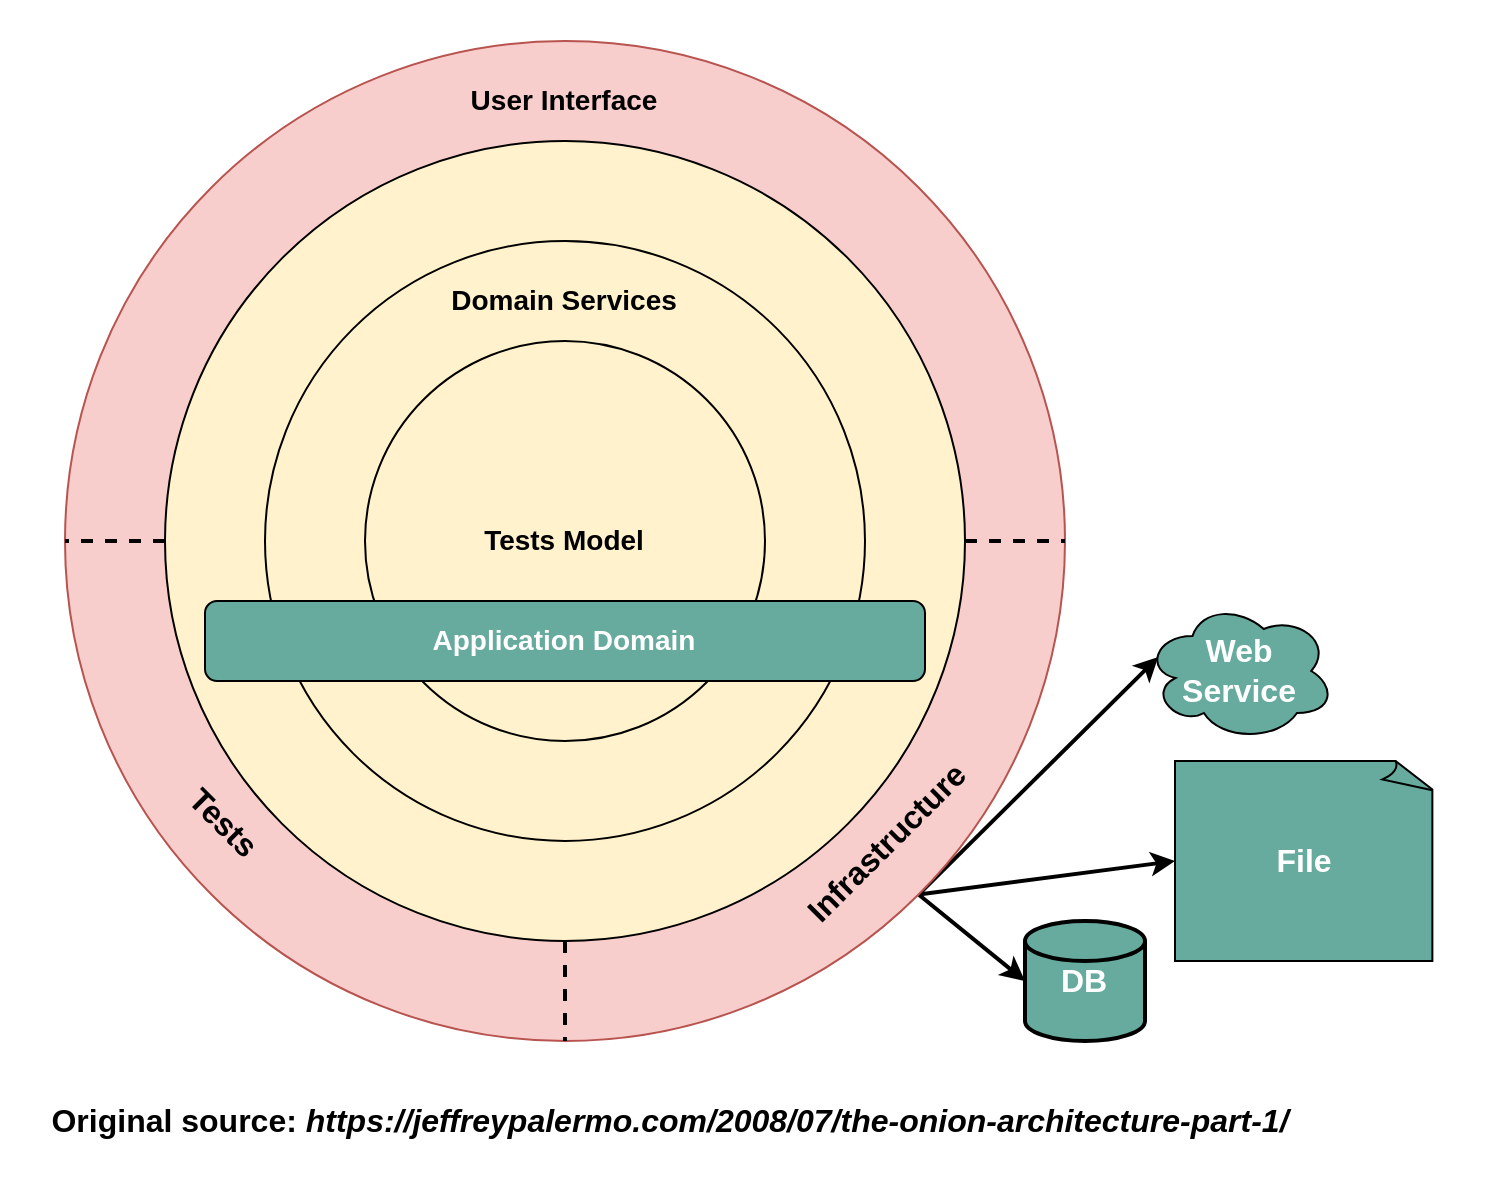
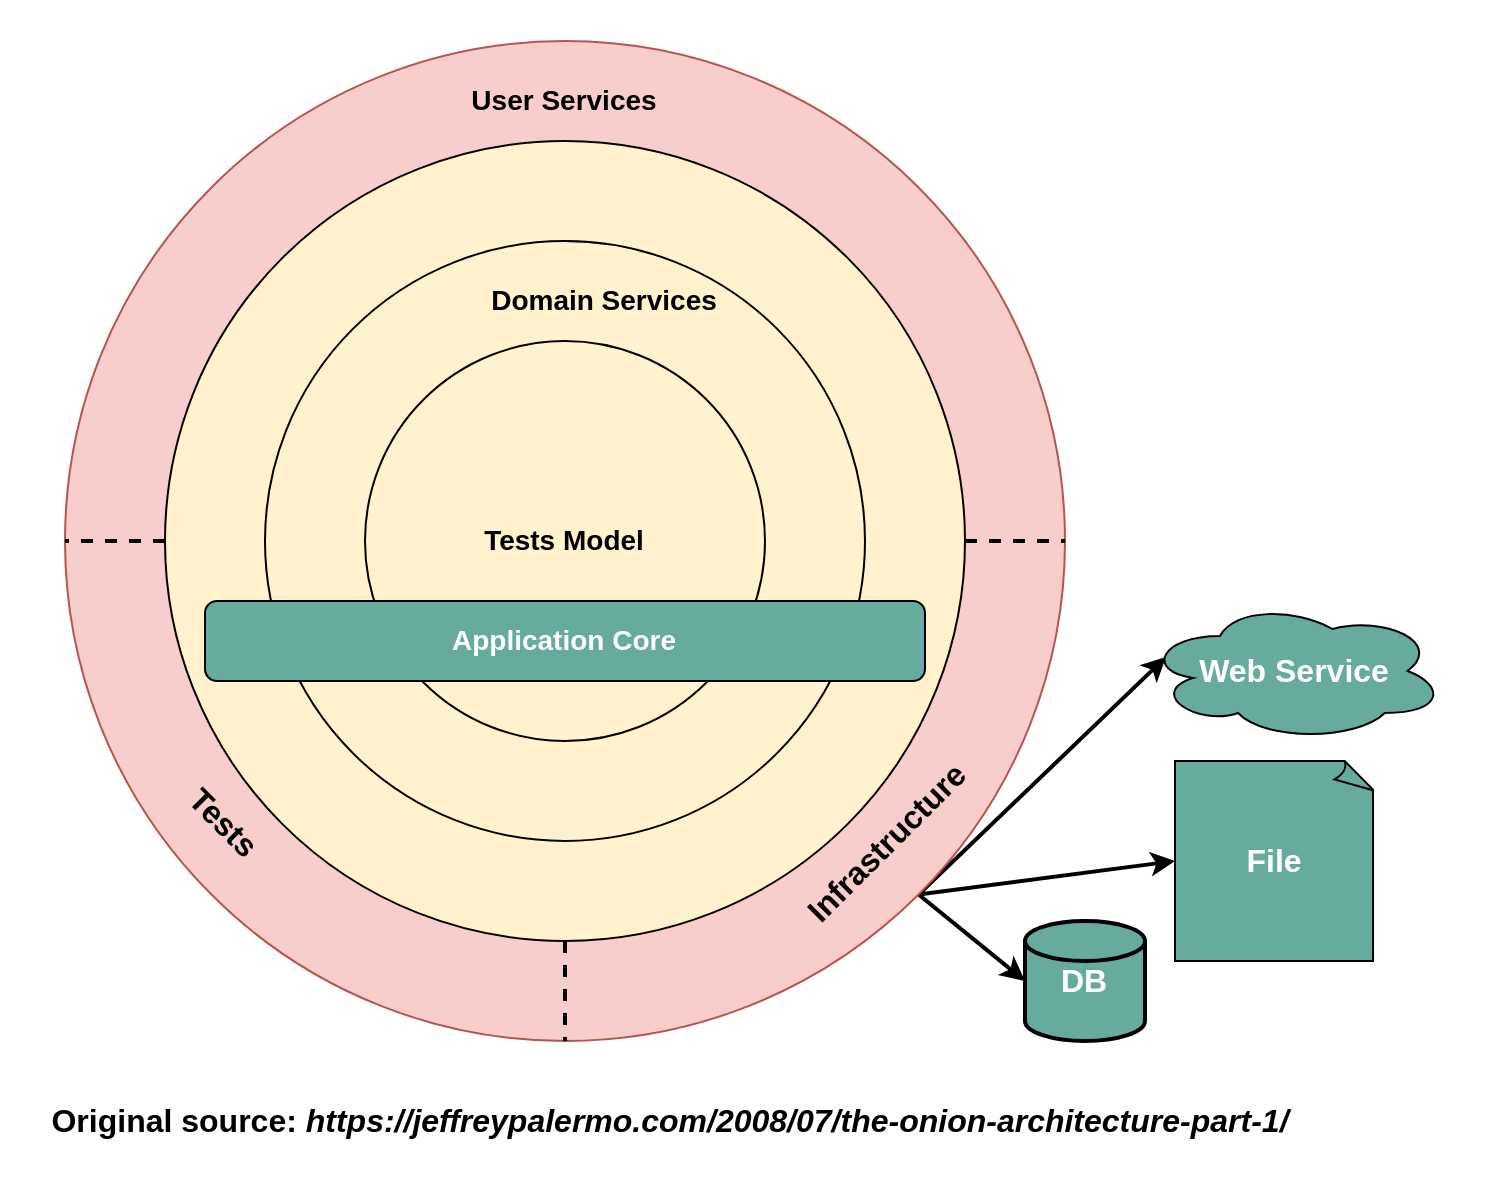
  <mxCell id="0" />
  <mxCell id="1" parent="0" />
  <mxCell id="2" style="edgeStyle=none;rounded=0;orthogonalLoop=1;jettySize=auto;html=1;exitX=1;exitY=1;exitDx=0;exitDy=0;entryX=0.07;entryY=0.4;entryDx=0;entryDy=0;entryPerimeter=0;endArrow=classic;endFill=1;strokeWidth=2;fontSize=16;fontColor=#000000;" parent="1" source="5" target="20" edge="1"><mxGeometry relative="1" as="geometry" /></mxCell>
  <mxCell id="3" style="edgeStyle=none;rounded=0;orthogonalLoop=1;jettySize=auto;html=1;exitX=1;exitY=1;exitDx=0;exitDy=0;entryX=0;entryY=0.5;entryDx=0;entryDy=0;entryPerimeter=0;endArrow=classic;endFill=1;strokeWidth=2;fontSize=16;fontColor=#000000;" parent="1" source="5" target="19" edge="1"><mxGeometry relative="1" as="geometry" /></mxCell>
  <mxCell id="4" style="edgeStyle=none;rounded=0;orthogonalLoop=1;jettySize=auto;html=1;exitX=1;exitY=1;exitDx=0;exitDy=0;entryX=0;entryY=0.5;entryDx=0;entryDy=0;entryPerimeter=0;endArrow=classic;endFill=1;strokeWidth=2;fontSize=16;fontColor=#000000;" parent="1" source="5" target="18" edge="1"><mxGeometry relative="1" as="geometry" /></mxCell>
  <mxCell id="5" value="" style="ellipse;whiteSpace=wrap;html=1;aspect=fixed;fillColor=#f8cecc;strokeColor=#b85450;" parent="1" vertex="1"><mxGeometry x="32" y="20" width="500" height="500" as="geometry" /></mxCell>
  <mxCell id="6" style="rounded=0;orthogonalLoop=1;jettySize=auto;html=1;exitX=0;exitY=0.5;exitDx=0;exitDy=0;endArrow=none;endFill=0;dashed=1;entryX=0;entryY=0.5;entryDx=0;entryDy=0;fontStyle=1;strokeWidth=2;" parent="1" source="9" target="5" edge="1"><mxGeometry relative="1" as="geometry"><mxPoint x="82" y="270" as="targetPoint" /></mxGeometry></mxCell>
  <mxCell id="7" style="edgeStyle=none;rounded=0;orthogonalLoop=1;jettySize=auto;html=1;exitX=0.5;exitY=1;exitDx=0;exitDy=0;dashed=1;endArrow=none;endFill=0;strokeWidth=2;" parent="1" source="9" target="5" edge="1"><mxGeometry relative="1" as="geometry" /></mxCell>
  <mxCell id="8" style="edgeStyle=none;rounded=0;orthogonalLoop=1;jettySize=auto;html=1;exitX=1;exitY=0.5;exitDx=0;exitDy=0;dashed=1;endArrow=none;endFill=0;strokeWidth=2;" parent="1" source="9" target="5" edge="1"><mxGeometry relative="1" as="geometry" /></mxCell>
  <mxCell id="9" value="" style="ellipse;whiteSpace=wrap;html=1;aspect=fixed;fillColor=#FFF2CC;" parent="1" vertex="1"><mxGeometry x="82" y="70" width="400" height="400" as="geometry" /></mxCell>
  <mxCell id="10" value="" style="ellipse;whiteSpace=wrap;html=1;aspect=fixed;fillColor=#FFF2CC;fontStyle=1;fontSize=14;" parent="1" vertex="1"><mxGeometry x="132" y="120" width="300" height="300" as="geometry" /></mxCell>
- <mxCell id="11" value="User Interface" style="text;html=1;strokeColor=none;fillColor=none;align=center;verticalAlign=middle;whiteSpace=wrap;rounded=0;fontStyle=1;fontSize=14;" parent="1" vertex="1"><mxGeometry x="222" y="40" width="120" height="20" as="geometry" /></mxCell>
+ <mxCell id="11" value="User Services" style="text;html=1;strokeColor=none;fillColor=none;align=center;verticalAlign=middle;whiteSpace=wrap;rounded=0;fontStyle=1;fontSize=14;" parent="1" vertex="1"><mxGeometry x="222" y="40" width="120" height="20" as="geometry" /></mxCell>
  <mxCell id="12" value="Tests" style="text;html=1;strokeColor=none;fillColor=none;align=center;verticalAlign=middle;whiteSpace=wrap;rounded=0;rotation=45;fontStyle=1;fontSize=16;" parent="1" vertex="1"><mxGeometry x="92" y="401" width="40" height="20" as="geometry" /></mxCell>
  <mxCell id="13" value="Infrastructure" style="text;html=1;strokeColor=none;fillColor=none;align=center;verticalAlign=middle;whiteSpace=wrap;rounded=0;rotation=315;fontStyle=1;fontSize=16;" parent="1" vertex="1"><mxGeometry x="423" y="411" width="40" height="20" as="geometry" /></mxCell>
  <mxCell id="14" value="Tests Model" style="ellipse;whiteSpace=wrap;html=1;aspect=fixed;fillColor=#FFF2CC;fontStyle=1;fontSize=14;" parent="1" vertex="1"><mxGeometry x="182" y="170" width="200" height="200" as="geometry" /></mxCell>
- <mxCell id="15" value="Domain Services" style="text;html=1;strokeColor=none;fillColor=none;align=center;verticalAlign=middle;whiteSpace=wrap;rounded=0;fontStyle=1;fontSize=14;" parent="1" vertex="1"><mxGeometry x="202" y="140" width="160" height="20" as="geometry" /></mxCell>
- <mxCell id="16" value="Application Domain" style="rounded=1;whiteSpace=wrap;html=1;fillColor=#67AB9F;fontSize=14;fontStyle=1;fontColor=#FFFFFF;" parent="1" vertex="1"><mxGeometry x="102" y="300" width="360" height="40" as="geometry" /></mxCell>
+ <mxCell id="15" value="Domain Services" style="text;html=1;strokeColor=none;fillColor=none;align=center;verticalAlign=middle;whiteSpace=wrap;rounded=0;fontStyle=1;fontSize=14;" parent="1" vertex="1"><mxGeometry x="222" y="140" width="160" height="20" as="geometry" /></mxCell>
+ <mxCell id="16" value="Application Core" style="rounded=1;whiteSpace=wrap;html=1;fillColor=#67AB9F;fontSize=14;fontStyle=1;fontColor=#FFFFFF;" parent="1" vertex="1"><mxGeometry x="102" y="300" width="360" height="40" as="geometry" /></mxCell>
  <mxCell id="17" value="Original source:&amp;nbsp;&lt;i&gt;https://jeffreypalermo.com/2008/07/the-onion-architecture-part-1/&lt;/i&gt;" style="text;html=1;strokeColor=none;fillColor=none;align=center;verticalAlign=middle;whiteSpace=wrap;rounded=0;fontSize=16;fontColor=#000000;fontStyle=1" parent="1" vertex="1"><mxGeometry x="20" y="550" width="630" height="20" as="geometry" /></mxCell>
  <mxCell id="18" value="DB" style="strokeWidth=2;html=1;shape=mxgraph.flowchart.database;whiteSpace=wrap;fillColor=#67AB9F;fontSize=16;fontColor=#FFFFFF;fontStyle=1" parent="1" vertex="1"><mxGeometry x="512" y="460" width="60" height="60" as="geometry" /></mxCell>
- <mxCell id="19" value="File" style="whiteSpace=wrap;html=1;shape=mxgraph.basic.document;fillColor=#67AB9F;fontSize=16;fontColor=#FFFFFF;fontStyle=1" parent="1" vertex="1"><mxGeometry x="587" y="380" width="130" height="100" as="geometry" /></mxCell>
- <mxCell id="20" value="Web Service" style="ellipse;shape=cloud;whiteSpace=wrap;html=1;align=center;fillColor=#67AB9F;fontSize=16;fontColor=#FFFFFF;fontStyle=1" parent="1" vertex="1"><mxGeometry x="572" y="300" width="95" height="70" as="geometry" /></mxCell>
+ <mxCell id="19" value="File" style="whiteSpace=wrap;html=1;shape=mxgraph.basic.document;fillColor=#67AB9F;fontSize=16;fontColor=#FFFFFF;fontStyle=1" parent="1" vertex="1"><mxGeometry x="587" y="380" width="100" height="100" as="geometry" /></mxCell>
+ <mxCell id="20" value="Web Service" style="ellipse;shape=cloud;whiteSpace=wrap;html=1;align=center;fillColor=#67AB9F;fontSize=16;fontColor=#FFFFFF;fontStyle=1" parent="1" vertex="1"><mxGeometry x="572" y="300" width="150" height="70" as="geometry" /></mxCell>
